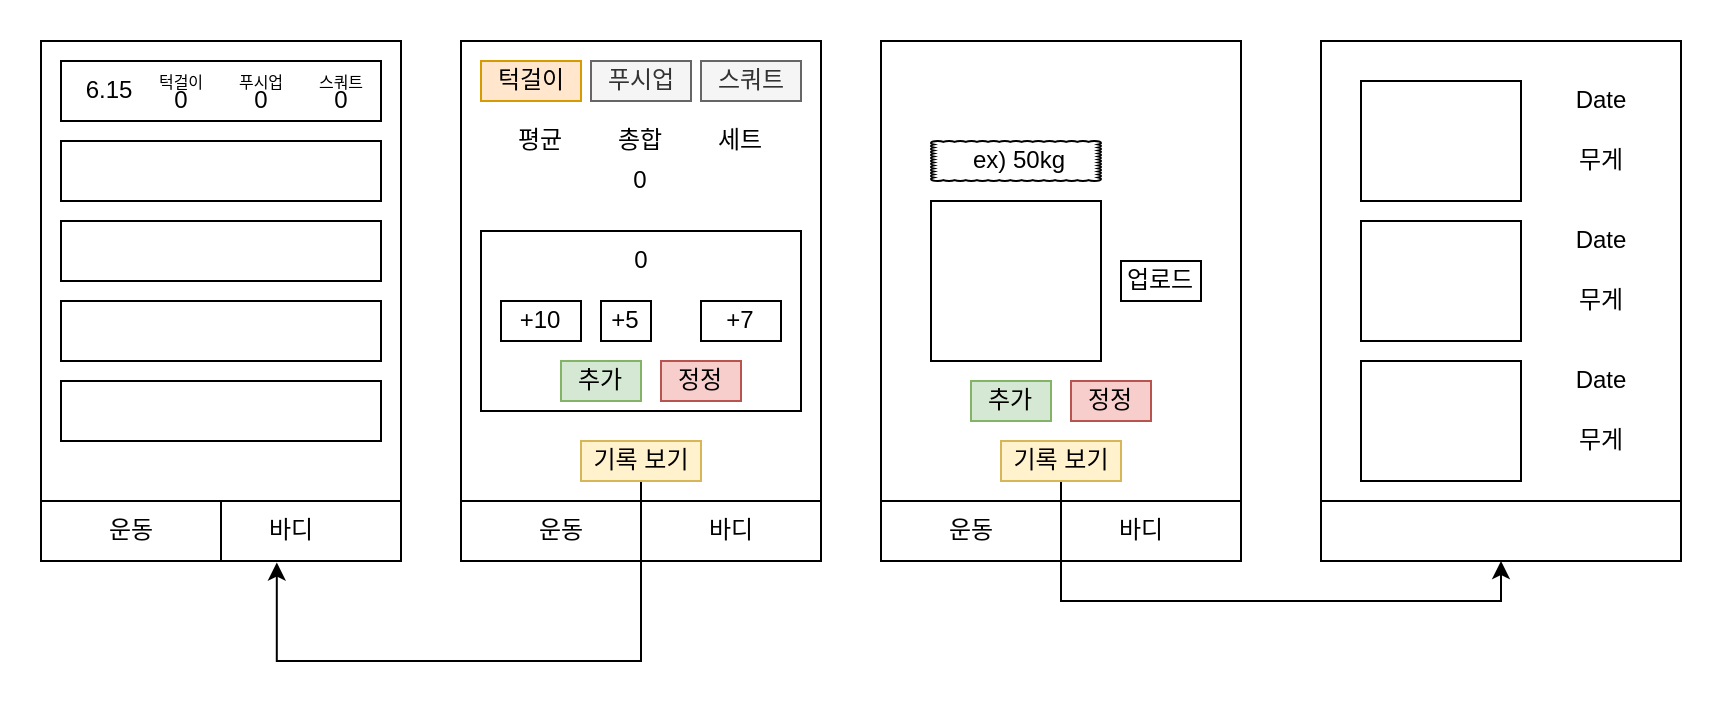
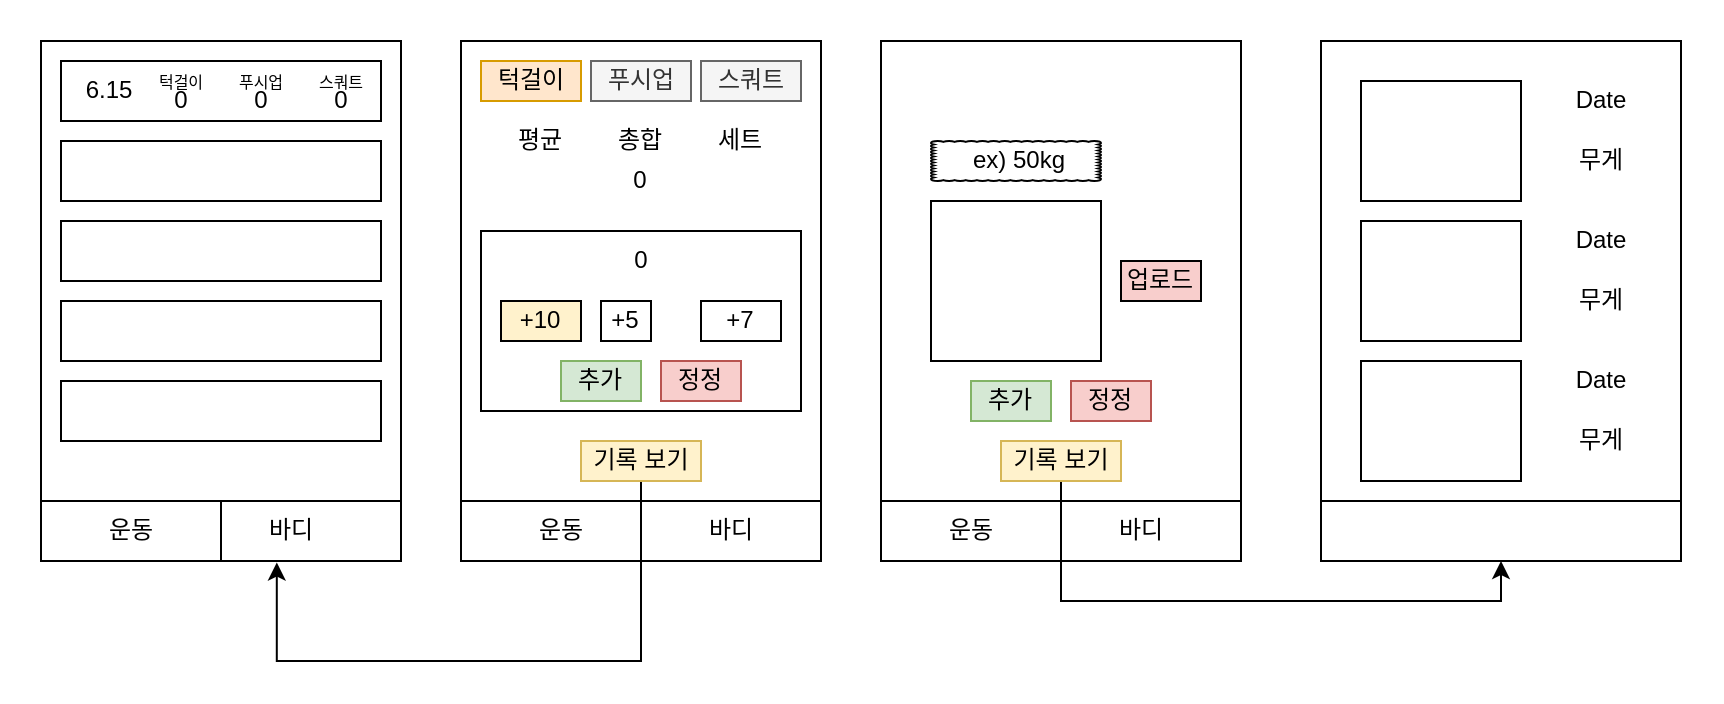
  <mxCell id="0" />
  <mxCell id="1" parent="0" />
  <mxCell id="2" value="" style="group" parent="1" vertex="1" connectable="0"><mxGeometry x="20" y="20" width="180" height="290" as="geometry" /></mxCell>
  <mxCell id="3" value="" style="rounded=0;whiteSpace=wrap;html=1;" parent="2" vertex="1"><mxGeometry width="180" height="260" as="geometry" /></mxCell>
  <mxCell id="4" value="" style="rounded=0;whiteSpace=wrap;html=1;" parent="2" vertex="1"><mxGeometry y="230" width="180" height="30" as="geometry" /></mxCell>
  <mxCell id="5" value="" style="rounded=0;whiteSpace=wrap;html=1;" parent="2" vertex="1"><mxGeometry y="230" width="90" height="30" as="geometry" /></mxCell>
  <mxCell id="6" value="바디" style="text;html=1;align=center;verticalAlign=middle;resizable=0;points=[];autosize=1;strokeColor=none;" parent="2" vertex="1"><mxGeometry x="105" y="235" width="40" height="20" as="geometry" /></mxCell>
  <mxCell id="7" value="운동" style="text;html=1;align=center;verticalAlign=middle;resizable=0;points=[];autosize=1;strokeColor=none;" parent="2" vertex="1"><mxGeometry x="25" y="235" width="40" height="20" as="geometry" /></mxCell>
  <mxCell id="8" value="" style="rounded=0;whiteSpace=wrap;html=1;" vertex="1" parent="2"><mxGeometry x="10" y="10" width="160" height="30" as="geometry" /></mxCell>
  <mxCell id="9" value="" style="rounded=0;whiteSpace=wrap;html=1;" vertex="1" parent="2"><mxGeometry x="10" y="50" width="160" height="30" as="geometry" /></mxCell>
  <mxCell id="10" value="" style="rounded=0;whiteSpace=wrap;html=1;" vertex="1" parent="2"><mxGeometry x="10" y="90" width="160" height="30" as="geometry" /></mxCell>
  <mxCell id="11" value="" style="rounded=0;whiteSpace=wrap;html=1;" vertex="1" parent="2"><mxGeometry x="10" y="130" width="160" height="30" as="geometry" /></mxCell>
  <mxCell id="12" value="" style="rounded=0;whiteSpace=wrap;html=1;" vertex="1" parent="2"><mxGeometry x="10" y="170" width="160" height="30" as="geometry" /></mxCell>
  <mxCell id="13" value="6.15" style="text;html=1;align=center;verticalAlign=middle;resizable=0;points=[];autosize=1;strokeColor=none;" vertex="1" parent="2"><mxGeometry x="14" y="15" width="40" height="20" as="geometry" /></mxCell>
  <mxCell id="14" value="&lt;font style=&quot;font-size: 8px&quot;&gt;턱걸이&lt;/font&gt;" style="text;html=1;align=center;verticalAlign=middle;resizable=0;points=[];autosize=1;strokeColor=none;" vertex="1" parent="2"><mxGeometry x="50" y="10" width="40" height="20" as="geometry" /></mxCell>
  <mxCell id="15" value="&lt;span style=&quot;font-size: 8px&quot;&gt;푸시업&lt;/span&gt;" style="text;html=1;align=center;verticalAlign=middle;resizable=0;points=[];autosize=1;strokeColor=none;" vertex="1" parent="2"><mxGeometry x="90" y="10" width="40" height="20" as="geometry" /></mxCell>
  <mxCell id="16" value="&lt;span style=&quot;font-size: 8px&quot;&gt;스쿼트&lt;/span&gt;" style="text;html=1;align=center;verticalAlign=middle;resizable=0;points=[];autosize=1;strokeColor=none;" vertex="1" parent="2"><mxGeometry x="130" y="10" width="40" height="20" as="geometry" /></mxCell>
  <mxCell id="17" value="0" style="text;html=1;align=center;verticalAlign=middle;resizable=0;points=[];autosize=1;strokeColor=none;" vertex="1" parent="2"><mxGeometry x="60" y="20" width="20" height="20" as="geometry" /></mxCell>
  <mxCell id="18" value="0" style="text;html=1;align=center;verticalAlign=middle;resizable=0;points=[];autosize=1;strokeColor=none;" vertex="1" parent="2"><mxGeometry x="100" y="20" width="20" height="20" as="geometry" /></mxCell>
  <mxCell id="19" value="0" style="text;html=1;align=center;verticalAlign=middle;resizable=0;points=[];autosize=1;strokeColor=none;" vertex="1" parent="2"><mxGeometry x="140" y="20" width="20" height="20" as="geometry" /></mxCell>
  <mxCell id="20" value="" style="rounded=0;whiteSpace=wrap;html=1;" parent="1" vertex="1"><mxGeometry x="230" y="20" width="180" height="260" as="geometry" /></mxCell>
  <mxCell id="21" value="" style="rounded=0;whiteSpace=wrap;html=1;" parent="1" vertex="1"><mxGeometry x="240" y="115" width="160" height="90" as="geometry" /></mxCell>
  <mxCell id="22" value="턱걸이" style="text;html=1;align=center;verticalAlign=middle;resizable=0;points=[];autosize=1;strokeColor=#d79b00;fillColor=#ffe6cc;" parent="1" vertex="1"><mxGeometry x="240" y="30" width="50" height="20" as="geometry" /></mxCell>
  <mxCell id="23" value="푸시업" style="text;html=1;align=center;verticalAlign=middle;resizable=0;points=[];autosize=1;strokeColor=#666666;fillColor=#f5f5f5;fontColor=#333333;" parent="1" vertex="1"><mxGeometry x="295" y="30" width="50" height="20" as="geometry" /></mxCell>
  <mxCell id="24" value="스쿼트" style="text;html=1;align=center;verticalAlign=middle;resizable=0;points=[];autosize=1;strokeColor=#666666;fillColor=#f5f5f5;fontColor=#333333;" parent="1" vertex="1"><mxGeometry x="350" y="30" width="50" height="20" as="geometry" /></mxCell>
  <mxCell id="25" value="0" style="text;html=1;strokeColor=none;fillColor=none;align=center;verticalAlign=middle;whiteSpace=wrap;rounded=0;" parent="1" vertex="1"><mxGeometry x="300" y="80" width="40" height="20" as="geometry" /></mxCell>
  <mxCell id="26" value="총합" style="text;html=1;strokeColor=none;fillColor=none;align=center;verticalAlign=middle;whiteSpace=wrap;rounded=0;" parent="1" vertex="1"><mxGeometry x="290" y="60" width="60" height="20" as="geometry" /></mxCell>
  <mxCell id="27" value="" style="rounded=0;whiteSpace=wrap;html=1;" parent="1" vertex="1"><mxGeometry x="230" y="250" width="180" height="30" as="geometry" /></mxCell>
  <mxCell id="28" style="edgeStyle=orthogonalEdgeStyle;rounded=0;orthogonalLoop=1;jettySize=auto;html=1;entryX=0.655;entryY=1.026;entryDx=0;entryDy=0;entryPerimeter=0;" parent="1" source="29" target="4" edge="1"><mxGeometry relative="1" as="geometry"><Array as="points"><mxPoint x="320" y="330" /><mxPoint x="138" y="330" /></Array></mxGeometry></mxCell>
  <mxCell id="29" value="기록 보기" style="text;html=1;align=center;verticalAlign=middle;resizable=0;points=[];autosize=1;strokeColor=#d6b656;fillColor=#fff2cc;" parent="1" vertex="1"><mxGeometry x="290" y="220" width="60" height="20" as="geometry" /></mxCell>
  <mxCell id="30" value="" style="group" parent="1" vertex="1" connectable="0"><mxGeometry x="440" y="20" width="180" height="260" as="geometry" /></mxCell>
  <mxCell id="31" value="" style="rounded=0;whiteSpace=wrap;html=1;" parent="30" vertex="1"><mxGeometry width="180" height="260" as="geometry" /></mxCell>
  <mxCell id="32" value="" style="rounded=0;whiteSpace=wrap;html=1;" parent="30" vertex="1"><mxGeometry y="230" width="180" height="30" as="geometry" /></mxCell>
  <mxCell id="33" value="바디" style="text;html=1;align=center;verticalAlign=middle;resizable=0;points=[];autosize=1;strokeColor=none;" parent="30" vertex="1"><mxGeometry x="110" y="235" width="40" height="20" as="geometry" /></mxCell>
  <mxCell id="34" value="" style="group" parent="30" vertex="1" connectable="0"><mxGeometry x="25" y="50" width="85" height="20" as="geometry" /></mxCell>
  <mxCell id="35" value="" style="whiteSpace=wrap;html=1;shape=mxgraph.basic.cloud_rect" parent="34" vertex="1"><mxGeometry width="85" height="20" as="geometry" /></mxCell>
  <mxCell id="36" value="ex) 50kg" style="text;html=1;align=center;verticalAlign=middle;resizable=0;points=[];autosize=1;strokeColor=none;" parent="34" vertex="1"><mxGeometry x="14.167" width="60" height="20" as="geometry" /></mxCell>
  <mxCell id="37" value="" style="whiteSpace=wrap;html=1;" parent="30" vertex="1"><mxGeometry x="25" y="80" width="85" height="80" as="geometry" /></mxCell>
  <mxCell id="38" value="운동" style="text;html=1;align=center;verticalAlign=middle;resizable=0;points=[];autosize=1;strokeColor=none;" parent="30" vertex="1"><mxGeometry x="25" y="235" width="40" height="20" as="geometry" /></mxCell>
  <mxCell id="39" value="추가" style="whiteSpace=wrap;html=1;fillColor=#d5e8d4;strokeColor=#82b366;" parent="30" vertex="1"><mxGeometry x="45" y="170" width="40" height="20" as="geometry" /></mxCell>
  <mxCell id="40" value="정정" style="whiteSpace=wrap;html=1;fillColor=#f8cecc;strokeColor=#b85450;" parent="30" vertex="1"><mxGeometry x="95" y="170" width="40" height="20" as="geometry" /></mxCell>
- <mxCell id="41" value="업로드" style="whiteSpace=wrap;html=1;" parent="30" vertex="1"><mxGeometry x="120" y="110" width="40" height="20" as="geometry" /></mxCell>
- <mxCell id="42" value="+10" style="whiteSpace=wrap;html=1;" parent="1" vertex="1"><mxGeometry x="250" y="150" width="40" height="20" as="geometry" /></mxCell>
+ <mxCell id="41" value="업로드" style="whiteSpace=wrap;html=1;fillColor=#f8cecc;" parent="30" vertex="1"><mxGeometry x="120" y="110" width="40" height="20" as="geometry" /></mxCell>
+ <mxCell id="42" value="+10" style="whiteSpace=wrap;html=1;fillColor=#fff2cc;" parent="1" vertex="1"><mxGeometry x="250" y="150" width="40" height="20" as="geometry" /></mxCell>
  <mxCell id="43" value="+5" style="whiteSpace=wrap;html=1;" parent="1" vertex="1"><mxGeometry x="300" y="150" width="25" height="20" as="geometry" /></mxCell>
  <mxCell id="44" value="+7" style="whiteSpace=wrap;html=1;" parent="1" vertex="1"><mxGeometry x="350" y="150" width="40" height="20" as="geometry" /></mxCell>
  <mxCell id="45" value="추가" style="whiteSpace=wrap;html=1;fillColor=#d5e8d4;strokeColor=#82b366;" parent="1" vertex="1"><mxGeometry x="280" y="180" width="40" height="20" as="geometry" /></mxCell>
  <mxCell id="46" value="정정" style="whiteSpace=wrap;html=1;fillColor=#f8cecc;strokeColor=#b85450;" parent="1" vertex="1"><mxGeometry x="330" y="180" width="40" height="20" as="geometry" /></mxCell>
  <mxCell id="47" value="0" style="text;html=1;align=center;verticalAlign=middle;resizable=0;points=[];autosize=1;strokeColor=none;" parent="1" vertex="1"><mxGeometry x="310" y="120" width="20" height="20" as="geometry" /></mxCell>
  <mxCell id="48" value="세트" style="text;html=1;strokeColor=none;fillColor=none;align=center;verticalAlign=middle;whiteSpace=wrap;rounded=0;" parent="1" vertex="1"><mxGeometry x="340" y="60" width="60" height="20" as="geometry" /></mxCell>
  <mxCell id="49" value="평균" style="text;html=1;strokeColor=none;fillColor=none;align=center;verticalAlign=middle;whiteSpace=wrap;rounded=0;" parent="1" vertex="1"><mxGeometry x="240" y="60" width="60" height="20" as="geometry" /></mxCell>
  <mxCell id="50" value="" style="group" parent="1" vertex="1" connectable="0"><mxGeometry x="660" y="20" width="180" height="260" as="geometry" /></mxCell>
  <mxCell id="51" value="" style="rounded=0;whiteSpace=wrap;html=1;" parent="50" vertex="1"><mxGeometry width="180" height="260" as="geometry" /></mxCell>
  <mxCell id="52" value="" style="rounded=0;whiteSpace=wrap;html=1;" parent="50" vertex="1"><mxGeometry y="230" width="180" height="30" as="geometry" /></mxCell>
  <mxCell id="53" value="" style="rounded=0;whiteSpace=wrap;html=1;" parent="50" vertex="1"><mxGeometry x="20" y="20" width="80" height="60" as="geometry" /></mxCell>
  <mxCell id="54" value="Date" style="text;html=1;align=center;verticalAlign=middle;resizable=0;points=[];autosize=1;strokeColor=none;" parent="50" vertex="1"><mxGeometry x="120" y="20" width="40" height="20" as="geometry" /></mxCell>
  <mxCell id="55" value="무게" style="text;html=1;align=center;verticalAlign=middle;resizable=0;points=[];autosize=1;strokeColor=none;" parent="50" vertex="1"><mxGeometry x="120" y="50" width="40" height="20" as="geometry" /></mxCell>
  <mxCell id="56" value="" style="rounded=0;whiteSpace=wrap;html=1;" parent="50" vertex="1"><mxGeometry x="20" y="90" width="80" height="60" as="geometry" /></mxCell>
  <mxCell id="57" value="Date" style="text;html=1;align=center;verticalAlign=middle;resizable=0;points=[];autosize=1;strokeColor=none;" parent="50" vertex="1"><mxGeometry x="120" y="90" width="40" height="20" as="geometry" /></mxCell>
  <mxCell id="58" value="무게" style="text;html=1;align=center;verticalAlign=middle;resizable=0;points=[];autosize=1;strokeColor=none;" parent="50" vertex="1"><mxGeometry x="120" y="120" width="40" height="20" as="geometry" /></mxCell>
  <mxCell id="59" value="" style="rounded=0;whiteSpace=wrap;html=1;" parent="50" vertex="1"><mxGeometry x="20" y="160" width="80" height="60" as="geometry" /></mxCell>
  <mxCell id="60" value="Date" style="text;html=1;align=center;verticalAlign=middle;resizable=0;points=[];autosize=1;strokeColor=none;" parent="50" vertex="1"><mxGeometry x="120" y="160" width="40" height="20" as="geometry" /></mxCell>
  <mxCell id="61" value="무게" style="text;html=1;align=center;verticalAlign=middle;resizable=0;points=[];autosize=1;strokeColor=none;" parent="50" vertex="1"><mxGeometry x="120" y="190" width="40" height="20" as="geometry" /></mxCell>
  <mxCell id="62" style="edgeStyle=orthogonalEdgeStyle;rounded=0;orthogonalLoop=1;jettySize=auto;html=1;entryX=0.5;entryY=1;entryDx=0;entryDy=0;" parent="1" source="63" target="52" edge="1"><mxGeometry relative="1" as="geometry"><Array as="points"><mxPoint x="530" y="300" /><mxPoint x="750" y="300" /></Array></mxGeometry></mxCell>
  <mxCell id="63" value="기록 보기" style="text;html=1;align=center;verticalAlign=middle;resizable=0;points=[];autosize=1;strokeColor=#d6b656;fillColor=#fff2cc;" parent="1" vertex="1"><mxGeometry x="500" y="220" width="60" height="20" as="geometry" /></mxCell>
  <mxCell id="64" value="바디" style="text;html=1;align=center;verticalAlign=middle;resizable=0;points=[];autosize=1;strokeColor=none;" parent="1" vertex="1"><mxGeometry x="345" y="255" width="40" height="20" as="geometry" /></mxCell>
  <mxCell id="65" value="운동" style="text;html=1;align=center;verticalAlign=middle;resizable=0;points=[];autosize=1;strokeColor=none;" parent="1" vertex="1"><mxGeometry x="260" y="255" width="40" height="20" as="geometry" /></mxCell>
